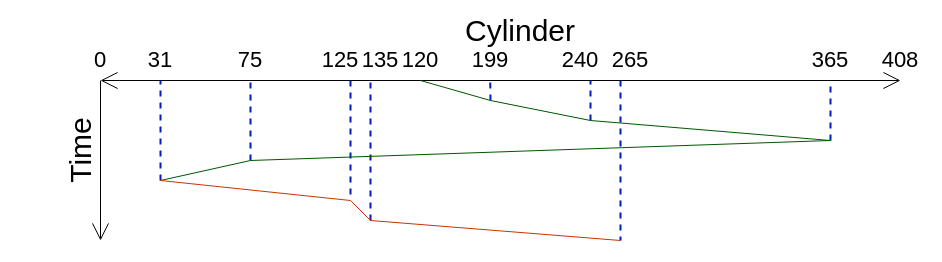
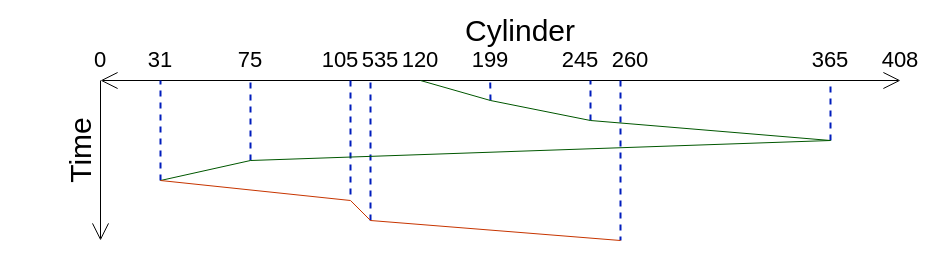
  <mxCell id="0" />
  <mxCell id="1" parent="0" />
  <mxCell id="2" value="Cylinder" style="text;html=1;strokeColor=none;fillColor=none;align=center;verticalAlign=middle;whiteSpace=wrap;rounded=0;fontSize=30;" vertex="1" parent="1"><mxGeometry x="460" y="20" width="120" height="20" as="geometry" /></mxCell>
  <mxCell id="3" value="" style="endArrow=open;html=1;endFill=0;startArrow=open;startFill=0;endSize=15;startSize=15;" edge="1" parent="1"><mxGeometry width="50" height="50" relative="1" as="geometry"><mxPoint y="80" as="sourcePoint" x="100" /><mxPoint x="900" y="80" as="targetPoint" /></mxGeometry></mxCell>
  <mxCell id="4" value="" style="endArrow=none;dashed=1;html=1;strokeWidth=2;fillColor=#0050ef;strokeColor=#001DBC;" edge="1" parent="1"><mxGeometry width="50" height="50" relative="1" as="geometry"><mxPoint x="160" y="180" as="sourcePoint" /><mxPoint x="160" y="80" as="targetPoint" /></mxGeometry></mxCell>
  <mxCell id="5" value="" style="endArrow=none;dashed=1;html=1;strokeWidth=2;fillColor=#0050ef;strokeColor=#001DBC;" edge="1" parent="1"><mxGeometry width="50" height="50" relative="1" as="geometry"><mxPoint x="250" y="160" as="sourcePoint" /><mxPoint x="250" y="80" as="targetPoint" /></mxGeometry></mxCell>
  <mxCell id="6" value="" style="endArrow=none;dashed=1;html=1;strokeWidth=2;fillColor=#0050ef;strokeColor=#001DBC;" edge="1" parent="1"><mxGeometry width="50" height="50" relative="1" as="geometry"><mxPoint x="350" y="80" as="sourcePoint" /><mxPoint x="350" y="200" as="targetPoint" /></mxGeometry></mxCell>
  <mxCell id="7" value="" style="endArrow=none;dashed=1;html=1;strokeWidth=2;fillColor=#0050ef;strokeColor=#001DBC;" edge="1" parent="1"><mxGeometry width="50" height="50" relative="1" as="geometry"><mxPoint x="370" y="220" as="sourcePoint" /><mxPoint x="370" y="80" as="targetPoint" /></mxGeometry></mxCell>
  <mxCell id="8" value="" style="endArrow=none;dashed=1;html=1;strokeWidth=2;fillColor=#0050ef;strokeColor=#001DBC;" edge="1" parent="1"><mxGeometry width="50" height="50" relative="1" as="geometry"><mxPoint x="620" y="80" as="sourcePoint" /><mxPoint x="620" y="240" as="targetPoint" /></mxGeometry></mxCell>
  <mxCell id="9" value="" style="endArrow=none;dashed=1;html=1;strokeWidth=2;fillColor=#0050ef;strokeColor=#001DBC;" edge="1" parent="1"><mxGeometry width="50" height="50" relative="1" as="geometry"><mxPoint x="590" y="120" as="sourcePoint" /><mxPoint x="590" y="80" as="targetPoint" /></mxGeometry></mxCell>
  <mxCell id="10" value="" style="endArrow=none;dashed=1;html=1;strokeWidth=2;fillColor=#0050ef;strokeColor=#001DBC;" edge="1" parent="1"><mxGeometry width="50" height="50" relative="1" as="geometry"><mxPoint x="830" y="140" as="sourcePoint" /><mxPoint x="830" y="80" as="targetPoint" /></mxGeometry></mxCell>
  <mxCell id="11" value="31" style="text;html=1;strokeColor=none;fillColor=none;align=center;verticalAlign=middle;whiteSpace=wrap;rounded=0;fontSize=22;" vertex="1" parent="1"><mxGeometry x="140" y="50" width="40" height="20" as="geometry" /></mxCell>
  <mxCell id="12" value="75" style="text;html=1;strokeColor=none;fillColor=none;align=center;verticalAlign=middle;whiteSpace=wrap;rounded=0;fontSize=22;" vertex="1" parent="1"><mxGeometry x="230" y="50" width="40" height="20" as="geometry" /></mxCell>
- <mxCell id="13" value="125" style="text;html=1;strokeColor=none;fillColor=none;align=center;verticalAlign=middle;whiteSpace=wrap;rounded=0;fontSize=22;" vertex="1" parent="1"><mxGeometry x="320" y="50" width="40" height="20" as="geometry" /></mxCell>
- <mxCell id="14" value="135" style="text;html=1;strokeColor=none;fillColor=none;align=center;verticalAlign=middle;whiteSpace=wrap;rounded=0;fontSize=22;" vertex="1" parent="1"><mxGeometry x="360" y="50" width="40" height="20" as="geometry" /></mxCell>
- <mxCell id="15" value="240" style="text;html=1;strokeColor=none;fillColor=none;align=center;verticalAlign=middle;whiteSpace=wrap;rounded=0;fontSize=22;" vertex="1" parent="1"><mxGeometry x="560" y="50" width="40" height="20" as="geometry" /></mxCell>
- <mxCell id="16" value="265" style="text;html=1;strokeColor=none;fillColor=none;align=center;verticalAlign=middle;whiteSpace=wrap;rounded=0;fontSize=22;" vertex="1" parent="1"><mxGeometry x="610" y="50" width="40" height="20" as="geometry" /></mxCell>
+ <mxCell id="13" value="105" style="text;html=1;strokeColor=none;fillColor=none;align=center;verticalAlign=middle;whiteSpace=wrap;rounded=0;fontSize=22;" vertex="1" parent="1"><mxGeometry x="320" y="50" width="40" height="20" as="geometry" /></mxCell>
+ <mxCell id="14" value="535" style="text;html=1;strokeColor=none;fillColor=none;align=center;verticalAlign=middle;whiteSpace=wrap;rounded=0;fontSize=22;" vertex="1" parent="1"><mxGeometry x="360" y="50" width="40" height="20" as="geometry" /></mxCell>
+ <mxCell id="15" value="245" style="text;html=1;strokeColor=none;fillColor=none;align=center;verticalAlign=middle;whiteSpace=wrap;rounded=0;fontSize=22;" vertex="1" parent="1"><mxGeometry x="560" y="50" width="40" height="20" as="geometry" /></mxCell>
+ <mxCell id="16" value="260" style="text;html=1;strokeColor=none;fillColor=none;align=center;verticalAlign=middle;whiteSpace=wrap;rounded=0;fontSize=22;" vertex="1" parent="1"><mxGeometry x="610" y="50" width="40" height="20" as="geometry" /></mxCell>
  <mxCell id="17" value="199" style="text;html=1;strokeColor=none;fillColor=none;align=center;verticalAlign=middle;whiteSpace=wrap;rounded=0;fontSize=22;" vertex="1" parent="1"><mxGeometry x="470" y="50" width="40" height="20" as="geometry" /></mxCell>
  <mxCell id="18" value="365" style="text;html=1;strokeColor=none;fillColor=none;align=center;verticalAlign=middle;whiteSpace=wrap;rounded=0;fontSize=22;" vertex="1" parent="1"><mxGeometry x="810" y="50" width="40" height="20" as="geometry" /></mxCell>
  <mxCell id="19" value="408" style="text;html=1;strokeColor=none;fillColor=none;align=center;verticalAlign=middle;whiteSpace=wrap;rounded=0;fontSize=22;" vertex="1" parent="1"><mxGeometry x="880" y="50" width="40" height="20" as="geometry" /></mxCell>
  <mxCell id="20" value="0" style="text;html=1;strokeColor=none;fillColor=none;align=center;verticalAlign=middle;whiteSpace=wrap;rounded=0;fontSize=22;" vertex="1" parent="1"><mxGeometry x="80" y="50" width="40" height="20" as="geometry" /></mxCell>
  <mxCell id="21" value="" style="endArrow=open;html=1;endFill=0;startArrow=none;startFill=0;endSize=15;startSize=15;" edge="1" parent="1"><mxGeometry width="50" height="50" relative="1" as="geometry"><mxPoint y="80" as="sourcePoint" x="100" /><mxPoint y="240" as="targetPoint" x="100" /></mxGeometry></mxCell>
  <mxCell id="22" value="Time" style="text;html=1;strokeColor=none;fillColor=none;align=center;verticalAlign=middle;whiteSpace=wrap;rounded=0;fontSize=30;rotation=-90;" vertex="1" parent="1"><mxGeometry x="20" y="140" width="120" height="20" as="geometry" /></mxCell>
  <mxCell id="23" value="" style="endArrow=none;dashed=1;html=1;strokeWidth=2;fillColor=#0050ef;strokeColor=#001DBC;" edge="1" parent="1"><mxGeometry width="50" height="50" relative="1" as="geometry"><mxPoint x="490" y="100" as="sourcePoint" /><mxPoint x="489.71" y="80" as="targetPoint" /></mxGeometry></mxCell>
  <mxCell id="24" value="" style="endArrow=none;html=1;fillColor=#008a00;strokeColor=#005700;" edge="1" parent="1"><mxGeometry width="50" height="50" relative="1" as="geometry"><mxPoint x="490" y="100" as="sourcePoint" /><mxPoint x="420" y="80" as="targetPoint" /></mxGeometry></mxCell>
  <mxCell id="25" value="120" style="text;html=1;strokeColor=none;fillColor=none;align=center;verticalAlign=middle;whiteSpace=wrap;rounded=0;fontSize=22;" vertex="1" parent="1"><mxGeometry x="400" y="50" width="40" height="20" as="geometry" /></mxCell>
  <mxCell id="26" value="" style="endArrow=none;html=1;fillColor=#008a00;strokeColor=#005700;" edge="1" parent="1"><mxGeometry width="50" height="50" relative="1" as="geometry"><mxPoint x="590" y="120" as="sourcePoint" /><mxPoint x="490" y="100" as="targetPoint" /></mxGeometry></mxCell>
  <mxCell id="27" value="" style="endArrow=none;html=1;fillColor=#008a00;strokeColor=#005700;" edge="1" parent="1"><mxGeometry width="50" height="50" relative="1" as="geometry"><mxPoint x="590" y="120" as="sourcePoint" /><mxPoint x="830" y="140" as="targetPoint" /></mxGeometry></mxCell>
  <mxCell id="28" value="" style="endArrow=none;html=1;fillColor=#008a00;strokeColor=#005700;" edge="1" parent="1"><mxGeometry width="50" height="50" relative="1" as="geometry"><mxPoint x="250" y="160" as="sourcePoint" /><mxPoint x="830" y="140" as="targetPoint" /></mxGeometry></mxCell>
  <mxCell id="29" value="" style="endArrow=none;html=1;fillColor=#008a00;strokeColor=#005700;" edge="1" parent="1"><mxGeometry width="50" height="50" relative="1" as="geometry"><mxPoint x="250" y="160" as="sourcePoint" /><mxPoint x="160" y="180" as="targetPoint" /></mxGeometry></mxCell>
  <mxCell id="30" value="" style="endArrow=none;html=1;fillColor=#fa6800;strokeColor=#C73500;" edge="1" parent="1"><mxGeometry width="50" height="50" relative="1" as="geometry"><mxPoint x="350" y="200" as="sourcePoint" /><mxPoint x="160" y="180" as="targetPoint" /></mxGeometry></mxCell>
  <mxCell id="31" value="" style="endArrow=none;html=1;fillColor=#fa6800;strokeColor=#C73500;" edge="1" parent="1"><mxGeometry width="50" height="50" relative="1" as="geometry"><mxPoint x="350" y="200" as="sourcePoint" /><mxPoint x="370" y="220" as="targetPoint" /></mxGeometry></mxCell>
  <mxCell id="32" value="" style="endArrow=none;html=1;fillColor=#fa6800;strokeColor=#C73500;" edge="1" parent="1"><mxGeometry width="50" height="50" relative="1" as="geometry"><mxPoint x="620" y="240" as="sourcePoint" /><mxPoint x="370" y="220" as="targetPoint" /></mxGeometry></mxCell>
